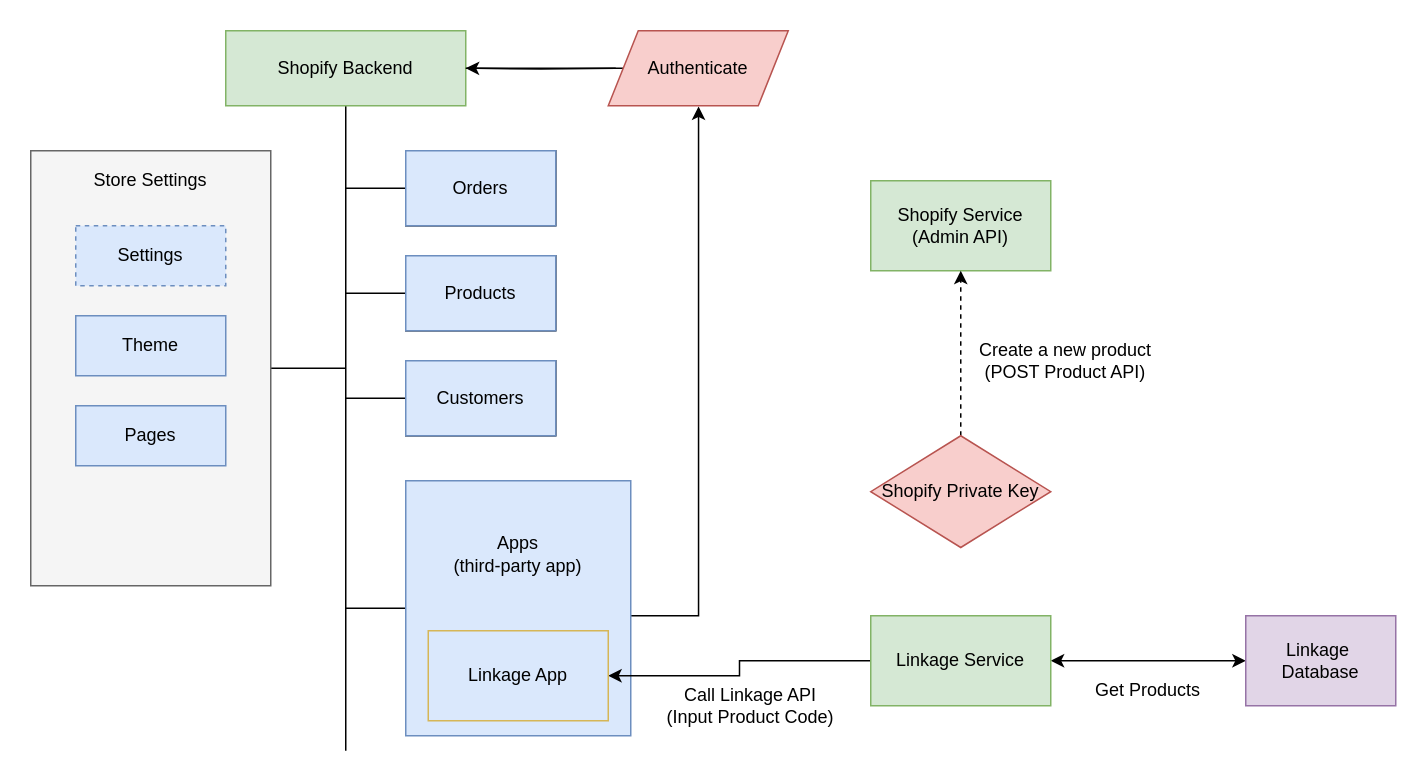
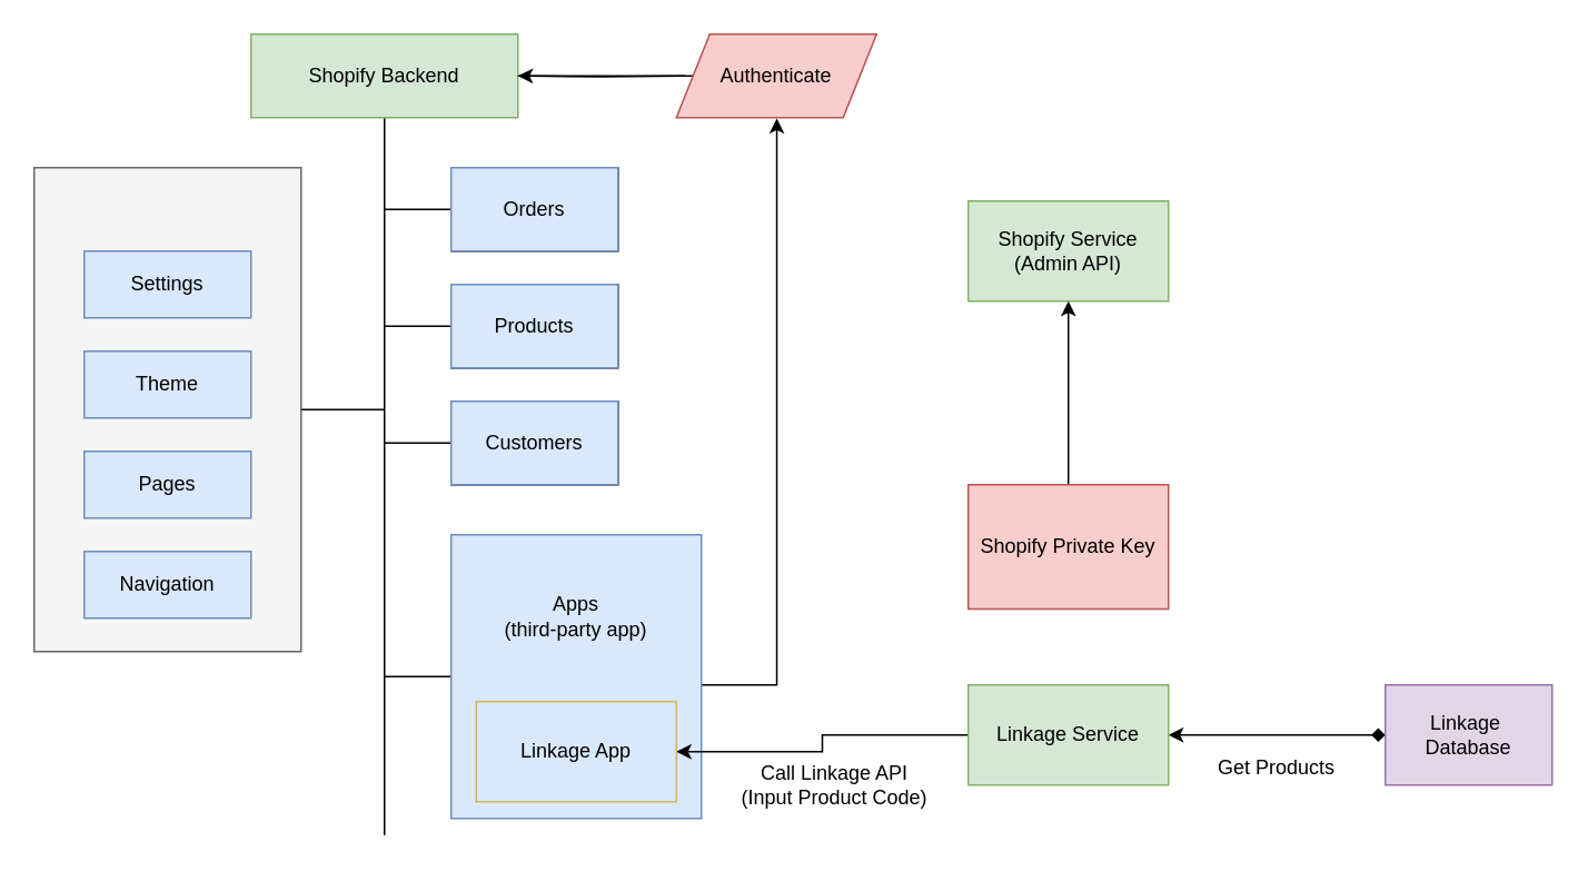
  <mxCell id="0" />
  <mxCell id="1" parent="0" />
  <mxCell id="2" style="edgeStyle=orthogonalEdgeStyle;rounded=0;orthogonalLoop=1;jettySize=auto;html=1;startArrow=none;startFill=0;endArrow=none;endFill=0;strokeColor=#000000;" edge="1" parent="1" source="3"><mxGeometry relative="1" as="geometry"><mxPoint x="230" y="245" as="targetPoint" /><Array as="points"><mxPoint x="230" y="245" /></Array></mxGeometry></mxCell>
  <mxCell id="3" value="" style="rounded=0;whiteSpace=wrap;html=1;fillColor=#f5f5f5;strokeColor=#666666;fontColor=#333333;" vertex="1" parent="1"><mxGeometry x="20" y="100" width="160" height="290" as="geometry" /></mxCell>
  <mxCell id="4" style="edgeStyle=orthogonalEdgeStyle;rounded=0;orthogonalLoop=1;jettySize=auto;html=1;endArrow=none;endFill=0;" edge="1" parent="1" source="5"><mxGeometry relative="1" as="geometry"><mxPoint x="230" y="500" as="targetPoint" /></mxGeometry></mxCell>
  <mxCell id="5" value="Shopify Backend" style="rounded=0;whiteSpace=wrap;html=1;fillColor=#d5e8d4;strokeColor=#82b366;" vertex="1" parent="1"><mxGeometry x="150" y="20" width="160" height="50" as="geometry" /></mxCell>
  <mxCell id="6" value="Orders" style="rounded=0;whiteSpace=wrap;html=1;" vertex="1" parent="1"><mxGeometry x="270" y="100" width="100" height="50" as="geometry" /></mxCell>
  <mxCell id="7" value="Products" style="rounded=0;whiteSpace=wrap;html=1;" vertex="1" parent="1"><mxGeometry x="270" y="170" width="100" height="50" as="geometry" /></mxCell>
  <mxCell id="8" value="Customers" style="rounded=0;whiteSpace=wrap;html=1;" vertex="1" parent="1"><mxGeometry x="270" y="240" width="100" height="50" as="geometry" /></mxCell>
  <mxCell id="9" value="" style="edgeStyle=orthogonalEdgeStyle;rounded=0;orthogonalLoop=1;jettySize=auto;html=1;startArrow=none;startFill=0;endArrow=classic;endFill=1;strokeColor=#000000;" edge="1" parent="1" target="5"><mxGeometry relative="1" as="geometry"><mxPoint x="410" y="45" as="sourcePoint" /></mxGeometry></mxCell>
  <mxCell id="10" style="edgeStyle=orthogonalEdgeStyle;rounded=0;orthogonalLoop=1;jettySize=auto;html=1;endArrow=classic;endFill=1;strokeColor=#000000;entryX=0.46;entryY=1.009;entryDx=0;entryDy=0;entryPerimeter=0;" edge="1" parent="1" source="12"><mxGeometry relative="1" as="geometry"><mxPoint x="465.2" y="70.45" as="targetPoint" /><Array as="points"><mxPoint x="465" y="410" /></Array></mxGeometry></mxCell>
  <mxCell id="11" style="edgeStyle=orthogonalEdgeStyle;rounded=0;orthogonalLoop=1;jettySize=auto;html=1;startArrow=none;startFill=0;endArrow=none;endFill=0;strokeColor=#000000;" edge="1" parent="1" source="12"><mxGeometry relative="1" as="geometry"><mxPoint x="230" y="405" as="targetPoint" /></mxGeometry></mxCell>
  <mxCell id="12" value="Apps&lt;br&gt;(third-party app)&lt;br&gt;&lt;br&gt;&lt;br&gt;&lt;br&gt;&lt;br&gt;&lt;br&gt;" style="rounded=0;whiteSpace=wrap;html=1;fillColor=#dae8fc;strokeColor=#6c8ebf;" vertex="1" parent="1"><mxGeometry x="270" y="320" width="150" height="170" as="geometry" /></mxCell>
  <mxCell id="13" value="Shopify Service&lt;br&gt;(Admin API)" style="rounded=0;whiteSpace=wrap;html=1;fillColor=#d5e8d4;strokeColor=#82b366;" vertex="1" parent="1"><mxGeometry x="580" y="120" width="120" height="60" as="geometry" /></mxCell>
  <mxCell id="14" value="" style="edgeStyle=orthogonalEdgeStyle;rounded=0;orthogonalLoop=1;jettySize=auto;html=1;endArrow=classic;endFill=1;strokeColor=#000000;" edge="1" parent="1" source="16" target="19"><mxGeometry relative="1" as="geometry" /></mxCell>
- <mxCell id="15" value="" style="edgeStyle=orthogonalEdgeStyle;rounded=0;orthogonalLoop=1;jettySize=auto;html=1;endArrow=classic;endFill=1;strokeColor=#000000;startArrow=classic;startFill=1;" edge="1" parent="1" source="16" target="29"><mxGeometry relative="1" as="geometry" /></mxCell>
+ <mxCell id="15" value="" style="edgeStyle=orthogonalEdgeStyle;rounded=0;orthogonalLoop=1;jettySize=auto;html=1;endArrow=diamond;endFill=1;strokeColor=#000000;startArrow=classic;startFill=1;" edge="1" parent="1" source="16" target="29"><mxGeometry relative="1" as="geometry" /></mxCell>
  <mxCell id="16" value="Linkage Service" style="rounded=0;whiteSpace=wrap;html=1;fillColor=#d5e8d4;strokeColor=#82b366;" vertex="1" parent="1"><mxGeometry x="580" y="410" width="120" height="60" as="geometry" /></mxCell>
- <mxCell id="17" style="edgeStyle=orthogonalEdgeStyle;rounded=0;orthogonalLoop=1;jettySize=auto;html=1;entryX=0.5;entryY=1;entryDx=0;entryDy=0;endArrow=classic;endFill=1;strokeColor=#000000;dashed=1;" edge="1" parent="1" source="18" target="13"><mxGeometry relative="1" as="geometry" /></mxCell>
- <mxCell id="18" value="Shopify Private Key&lt;br&gt;" style="rhombus;whiteSpace=wrap;html=1;fillColor=#f8cecc;strokeColor=#b85450;" vertex="1" parent="1"><mxGeometry x="580" y="290" width="120" height="74.5" as="geometry" /></mxCell>
+ <mxCell id="17" style="edgeStyle=orthogonalEdgeStyle;rounded=0;orthogonalLoop=1;jettySize=auto;html=1;entryX=0.5;entryY=1;entryDx=0;entryDy=0;endArrow=classic;endFill=1;strokeColor=#000000;" edge="1" parent="1" source="18" target="13"><mxGeometry relative="1" as="geometry" /></mxCell>
+ <mxCell id="18" value="Shopify Private Key&lt;br&gt;" style="rounded=0;whiteSpace=wrap;html=1;fillColor=#f8cecc;strokeColor=#b85450;" vertex="1" parent="1"><mxGeometry x="580" y="290" width="120" height="74.5" as="geometry" /></mxCell>
  <mxCell id="19" value="Linkage App" style="rounded=0;whiteSpace=wrap;html=1;fillColor=#dae8fc;strokeColor=#d6b656;" vertex="1" parent="1"><mxGeometry x="285" y="420" width="120" height="60" as="geometry" /></mxCell>
  <mxCell id="20" style="edgeStyle=orthogonalEdgeStyle;rounded=0;orthogonalLoop=1;jettySize=auto;html=1;startArrow=none;startFill=0;endArrow=none;endFill=0;strokeColor=#000000;" edge="1" parent="1" source="21"><mxGeometry relative="1" as="geometry"><mxPoint x="230" y="125" as="targetPoint" /></mxGeometry></mxCell>
  <mxCell id="21" value="Orders" style="rounded=0;whiteSpace=wrap;html=1;fillColor=#dae8fc;strokeColor=#6c8ebf;" vertex="1" parent="1"><mxGeometry x="270" y="100" width="100" height="50" as="geometry" /></mxCell>
  <mxCell id="22" style="edgeStyle=orthogonalEdgeStyle;rounded=0;orthogonalLoop=1;jettySize=auto;html=1;startArrow=none;startFill=0;endArrow=none;endFill=0;strokeColor=#000000;" edge="1" parent="1" source="23"><mxGeometry relative="1" as="geometry"><mxPoint x="230" y="195" as="targetPoint" /></mxGeometry></mxCell>
  <mxCell id="23" value="Products" style="rounded=0;whiteSpace=wrap;html=1;fillColor=#dae8fc;strokeColor=#6c8ebf;" vertex="1" parent="1"><mxGeometry x="270" y="170" width="100" height="50" as="geometry" /></mxCell>
  <mxCell id="24" style="edgeStyle=orthogonalEdgeStyle;rounded=0;orthogonalLoop=1;jettySize=auto;html=1;startArrow=none;startFill=0;endArrow=none;endFill=0;strokeColor=#000000;" edge="1" parent="1" source="25"><mxGeometry relative="1" as="geometry"><mxPoint x="230" y="265" as="targetPoint" /></mxGeometry></mxCell>
  <mxCell id="25" value="Customers" style="rounded=0;whiteSpace=wrap;html=1;fillColor=#dae8fc;strokeColor=#6c8ebf;" vertex="1" parent="1"><mxGeometry x="270" y="240" width="100" height="50" as="geometry" /></mxCell>
- <mxCell id="26" value="Settings" style="rounded=0;whiteSpace=wrap;html=1;fillColor=#dae8fc;strokeColor=#6c8ebf;dashed=1;" vertex="1" parent="1"><mxGeometry x="50" y="150" width="100" height="40" as="geometry" /></mxCell>
+ <mxCell id="26" value="Settings" style="rounded=0;whiteSpace=wrap;html=1;fillColor=#dae8fc;strokeColor=#6c8ebf;" vertex="1" parent="1"><mxGeometry x="50" y="150" width="100" height="40" as="geometry" /></mxCell>
  <mxCell id="27" value="Call Linkage API&lt;br&gt;(Input Product Code)" style="text;html=1;strokeColor=none;fillColor=none;align=center;verticalAlign=middle;whiteSpace=wrap;rounded=0;" vertex="1" parent="1"><mxGeometry x="440" y="460" width="120" height="20" as="geometry" /></mxCell>
- <mxCell id="28" value="Create a new product&lt;br&gt;(POST Product API)" style="text;html=1;strokeColor=none;fillColor=none;align=center;verticalAlign=middle;whiteSpace=wrap;rounded=0;" vertex="1" parent="1"><mxGeometry x="650" y="230" width="120" height="20" as="geometry" /></mxCell>
  <mxCell id="29" value="Linkage&amp;nbsp;&lt;br&gt;Database" style="rounded=0;whiteSpace=wrap;html=1;fillColor=#e1d5e7;strokeColor=#9673a6;" vertex="1" parent="1"><mxGeometry x="830" y="410" width="100" height="60" as="geometry" /></mxCell>
  <mxCell id="30" value="Get Products" style="text;html=1;strokeColor=none;fillColor=none;align=center;verticalAlign=middle;whiteSpace=wrap;rounded=0;" vertex="1" parent="1"><mxGeometry x="720" y="450" width="90" height="20" as="geometry" /></mxCell>
- <mxCell id="31" value="Store Settings" style="text;html=1;strokeColor=none;fillColor=none;align=center;verticalAlign=middle;whiteSpace=wrap;rounded=0;" vertex="1" parent="1"><mxGeometry x="40" y="110" width="120" height="20" as="geometry" /></mxCell>
  <mxCell id="32" value="Theme" style="rounded=0;whiteSpace=wrap;html=1;fillColor=#dae8fc;strokeColor=#6c8ebf;" vertex="1" parent="1"><mxGeometry x="50" y="210" width="100" height="40" as="geometry" /></mxCell>
  <mxCell id="33" value="Pages&lt;span style=&quot;color: rgba(0 , 0 , 0 , 0) ; font-family: monospace ; font-size: 0px&quot;&gt;%3CmxGraphModel%3E%3Croot%3E%3CmxCell%20id%3D%220%22%2F%3E%3CmxCell%20id%3D%221%22%20parent%3D%220%22%2F%3E%3CmxCell%20id%3D%222%22%20value%3D%22Settings%22%20style%3D%22rounded%3D0%3BwhiteSpace%3Dwrap%3Bhtml%3D1%3BfillColor%3D%23dae8fc%3BstrokeColor%3D%236c8ebf%3B%22%20vertex%3D%221%22%20parent%3D%221%22%3E%3CmxGeometry%20x%3D%2270%22%20y%3D%22380%22%20width%3D%22100%22%20height%3D%2240%22%20as%3D%22geometry%22%2F%3E%3C%2FmxCell%3E%3C%2Froot%3E%3C%2FmxGraphModel%3E&lt;/span&gt;" style="rounded=0;whiteSpace=wrap;html=1;fillColor=#dae8fc;strokeColor=#6c8ebf;" vertex="1" parent="1"><mxGeometry x="50" y="270" width="100" height="40" as="geometry" /></mxCell>
+ <mxCell id="34" value="Navigation" style="rounded=0;whiteSpace=wrap;html=1;fillColor=#dae8fc;strokeColor=#6c8ebf;" vertex="1" parent="1"><mxGeometry x="50" y="330" width="100" height="40" as="geometry" /></mxCell>
  <mxCell id="35" value="" style="edgeStyle=orthogonalEdgeStyle;rounded=0;orthogonalLoop=1;jettySize=auto;html=1;startArrow=none;startFill=0;endArrow=none;endFill=0;strokeColor=#000000;" edge="1" parent="1" source="36" target="5"><mxGeometry relative="1" as="geometry" /></mxCell>
  <mxCell id="36" value="Authenticate" style="shape=parallelogram;perimeter=parallelogramPerimeter;whiteSpace=wrap;html=1;fixedSize=1;fillColor=#f8cecc;strokeColor=#b85450;" vertex="1" parent="1"><mxGeometry x="405" y="20" width="120" height="50" as="geometry" /></mxCell>
